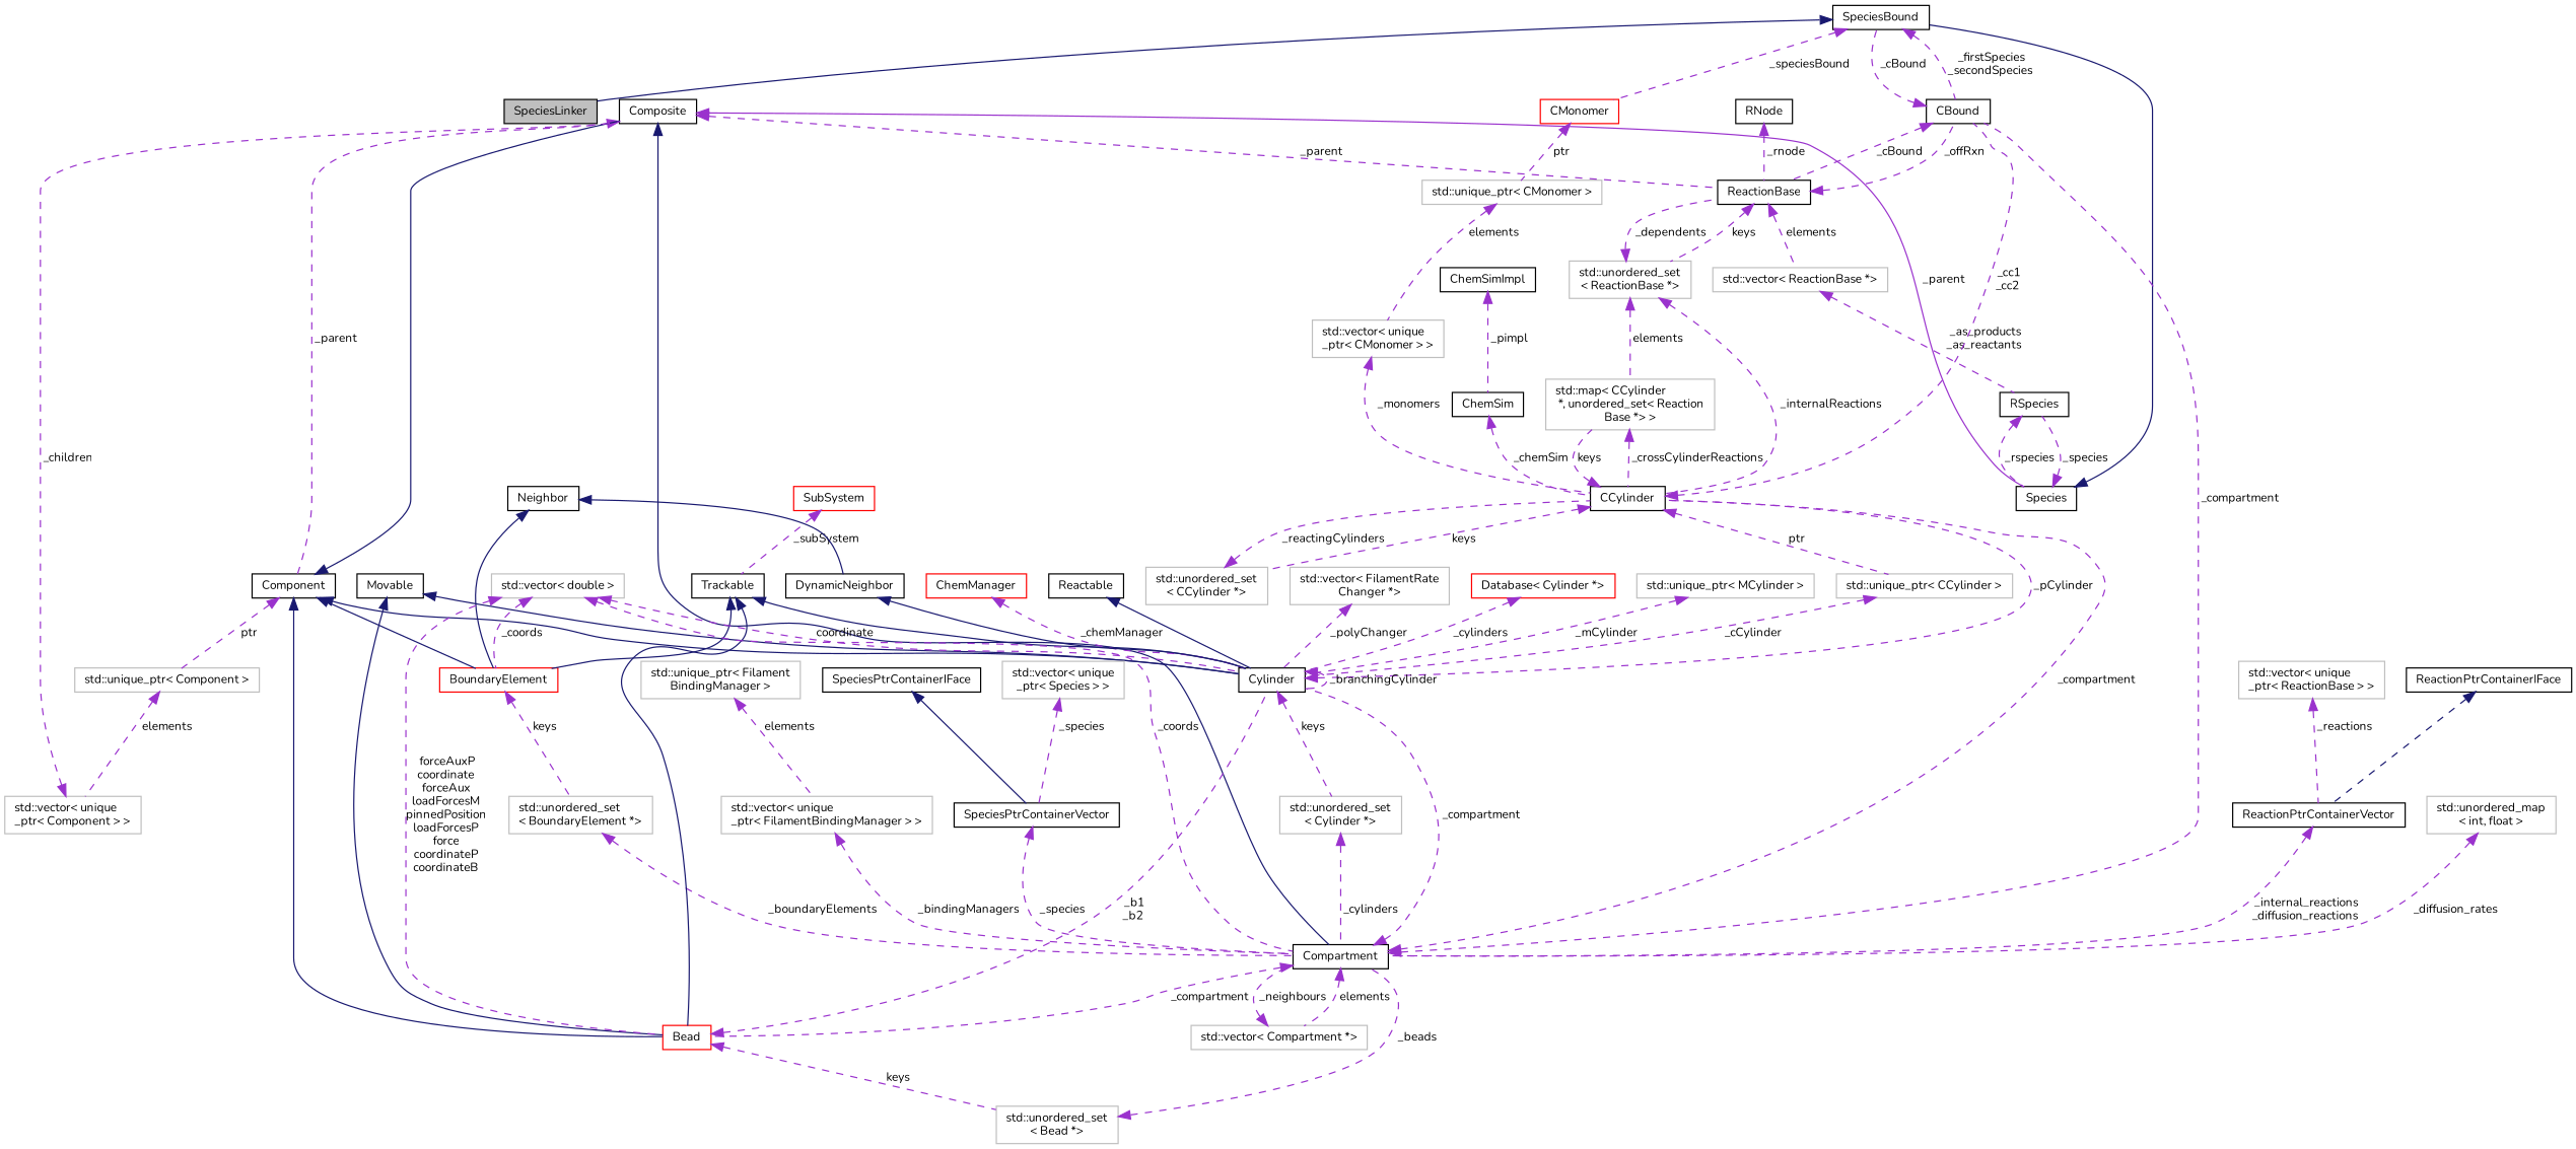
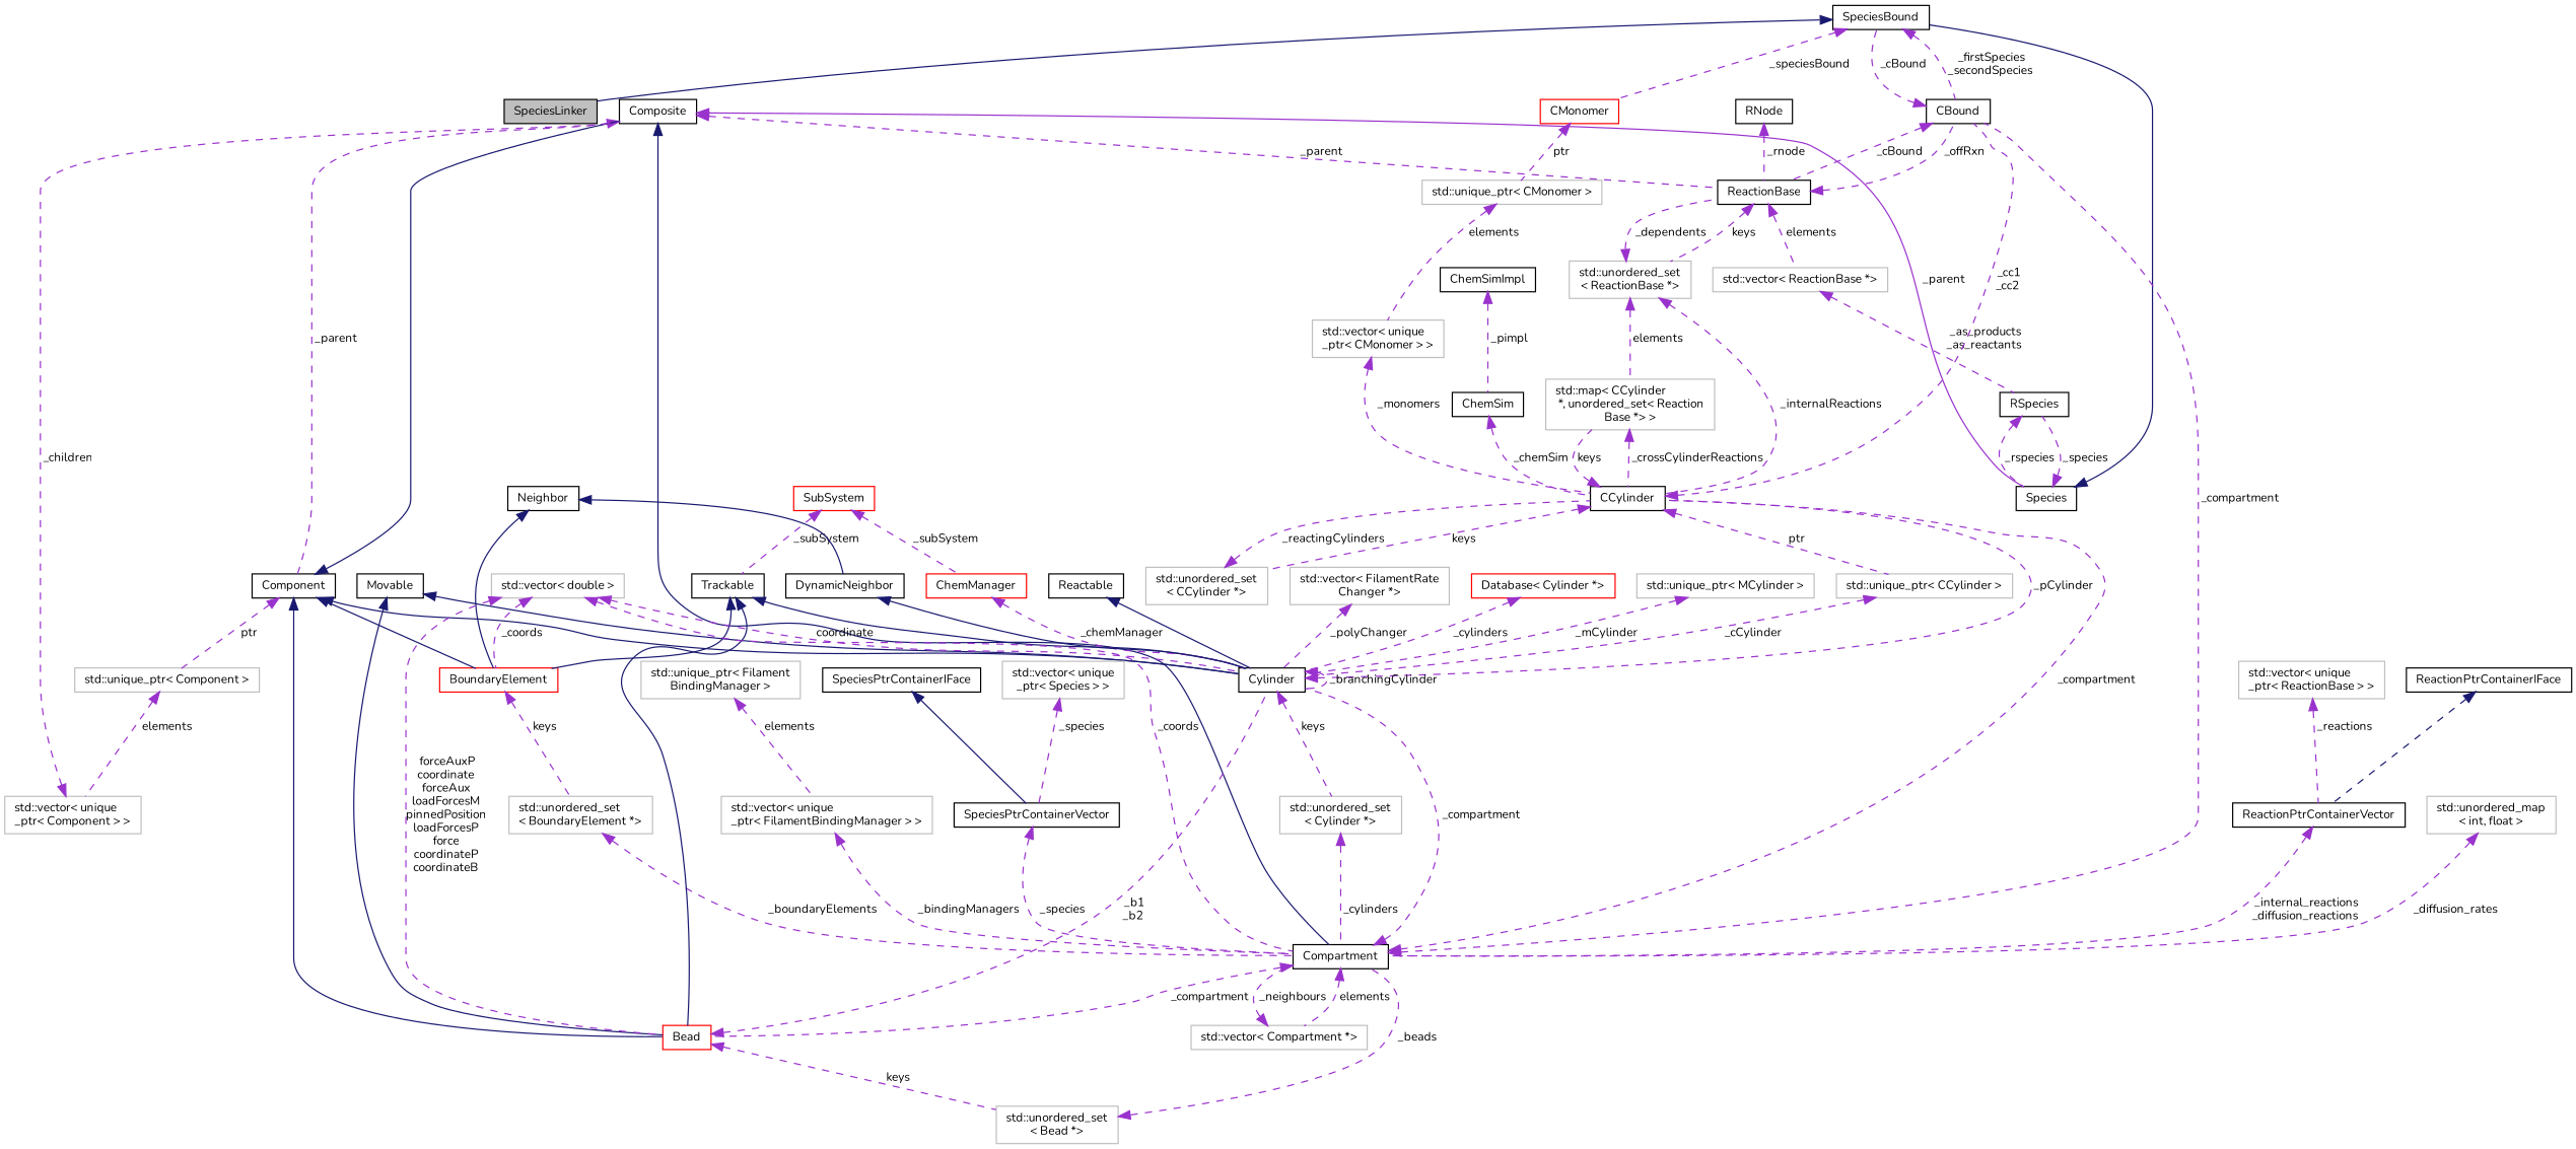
  digraph {
    fontname=Nunito
    node [color=black fillcolor=white fontname=Nunito fontsize=10 shape=record style=filled]
    edge [color=darkorchid3 dir=back fontname=Nunito fontsize=10 labelfontname=Helvetica labelfontsize=10 style=dashed]
    n1 [fillcolor=grey75 fontcolor=black height=0.2 label=SpeciesLinker width=0.4]
    n2 [height=0.2 label=SpeciesBound width=0.4]
    n3 [height=0.2 label=CBound width=0.4]
    n4 [color=red height=0.2 label=CMonomer width=0.4]
    n5 [height=0.2 label=ReactionBase width=0.4]
    n6 [color=grey75 height=0.2 label="std::unique_ptr\< CMonomer \>" width=0.4]
    n7 [height=0.2 label=Species width=0.4]
    n8 [height=0.2 label=RSpecies width=0.4]
    n9 [color=grey75 height=0.2 label="std::vector\< ReactionBase *\>" width=0.4]
    n10 [color=grey75 height=0.2 label="std::unordered_set\l\< ReactionBase *\>" width=0.4]
    n11 [height=0.2 label=CCylinder width=0.4]
    n12 [color=grey75 height=0.2 label="std::map\< CCylinder\l *, unordered_set\< Reaction\lBase *\> \>" width=0.4]
    n13 [height=0.2 label=Composite width=0.4]
    n14 [height=0.2 label=Component width=0.4]
    n15 [height=0.2 label=Compartment width=0.4]
    n16 [color=grey75 height=0.2 label="std::unique_ptr\< Component \>" width=0.4]
    n17 [height=0.2 label=Cylinder width=0.4]
    n18 [color=red height=0.2 label=Bead width=0.4]
    n19 [color=red height=0.2 label=BoundaryElement width=0.4]
    n20 [color=grey75 height=0.2 label="std::vector\< Compartment *\>" width=0.4]
    n21 [color=grey75 height=0.2 label="std::vector\< unique\l_ptr\< Component \> \>" width=0.4]
    n22 [color=grey75 height=0.2 label="std::unordered_set\l\< Cylinder *\>" width=0.4]
    n23 [color=grey75 height=0.2 label="std::unordered_set\l\< Bead *\>" width=0.4]
    n24 [color=grey75 height=0.2 label="std::unordered_set\l\< BoundaryElement *\>" width=0.4]
    n25 [color=grey75 height=0.2 label="std::unique_ptr\< CCylinder \>" width=0.4]
    n26 [color=grey75 height=0.2 label="std::unordered_set\l\< CCylinder *\>" width=0.4]
    n27 [color=grey75 height=0.2 label="std::vector\< unique\l_ptr\< CMonomer \> \>" width=0.4]
    n28 [height=0.2 label=Trackable width=0.4]
    n29 [color=red height=0.2 label=SubSystem width=0.4]
    n30 [color=red height=0.2 label=ChemManager width=0.4]
    n31 [height=0.2 label=Movable width=0.4]
    n32 [height=0.2 label=Reactable width=0.4]
    n33 [height=0.2 label=DynamicNeighbor width=0.4]
    n34 [height=0.2 label=Neighbor width=0.4]
    n35 [color=grey75 height=0.2 label="std::vector\< FilamentRate\lChanger *\>" width=0.4]
    n36 [color=grey75 height=0.2 label="std::vector\< double \>" width=0.4]
    n37 [height=0.2 label=ReactionPtrContainerVector width=0.4]
    n38 [height=0.2 label=ReactionPtrContainerIFace width=0.4]
    n39 [color=grey75 height=0.2 label="std::vector\< unique\l_ptr\< ReactionBase \> \>" width=0.4]
    n40 [color=grey75 height=0.2 label="std::unordered_map\l\< int, float \>" width=0.4]
    n41 [color=grey75 height=0.2 label="std::vector\< unique\l_ptr\< FilamentBindingManager \> \>" width=0.4]
    n42 [color=grey75 height=0.2 label="std::unique_ptr\< Filament\lBindingManager \>" width=0.4]
    n43 [height=0.2 label=SpeciesPtrContainerVector width=0.4]
    n44 [height=0.2 label=SpeciesPtrContainerIFace width=0.4]
    n45 [color=grey75 height=0.2 label="std::vector\< unique\l_ptr\< Species \> \>" width=0.4]
    n46 [color=red height=0.2 label="Database\< Cylinder *\>" width=0.4]
    n47 [color=grey75 height=0.2 label="std::unique_ptr\< MCylinder \>" width=0.4]
    n48 [height=0.2 label=ChemSim width=0.4]
    n49 [height=0.2 label=ChemSimImpl width=0.4]
    n50 [height=0.2 label=RNode width=0.4]
    n2 -> n1 [color=midnightblue style=solid]
    n2 -> n3 [label=" _firstSpecies\n_secondSpecies"]
    n2 -> n4 [label=" _speciesBound"]
    n3 -> n2 [label=" _cBound"]
    n3 -> n5 [label=" _cBound"]
    n4 -> n6 [label=" ptr"]
    n5 -> n3 [label=" _offRxn"]
    n5 -> n9 [label=" elements"]
    n5 -> n10 [label=" keys"]
    n6 -> n27 [label=" elements"]
    n7 -> n2 [color=midnightblue style=solid]
    n7 -> n8 [label=" _species"]
    n8 -> n7 [label=" _rspecies"]
    n9 -> n8 [label=" _as_products\n_as_reactants"]
    n10 -> n5 [label=" _dependents"]
    n10 -> n11 [label=" _internalReactions"]
    n10 -> n12 [label=" elements"]
    n11 -> n3 [label=" _cc1\n_cc2"]
    n11 -> n12 [label=" keys"]
    n11 -> n25 [label=" ptr"]
    n11 -> n26 [label=" keys"]
    n12 -> n11 [label=" _crossCylinderReactions"]
    n13 -> n5 [label=" _parent"]
    n13 -> n7 [label=" _parent" style=solid]
    n13 -> n14 [label=" _parent"]
    n13 -> n15 [color=midnightblue style=solid]
    n14 -> n13 [color=midnightblue style=solid]
    n14 -> n16 [label=" ptr"]
    n14 -> n17 [color=midnightblue style=solid]
    n14 -> n18 [color=midnightblue style=solid]
    n14 -> n19 [color=midnightblue style=solid]
    n15 -> n3 [label=" _compartment"]
    n15 -> n11 [label=" _compartment"]
    n15 -> n17 [label=" _compartment"]
    n15 -> n18 [label=" _compartment"]
    n15 -> n20 [label=" elements"]
    n16 -> n21 [label=" elements"]
    n17 -> n11 [label=" _pCylinder"]
    n17 -> n17 [label=" _branchingCylinder"]
    n17 -> n22 [label=" keys"]
    n18 -> n17 [label=" _b1\n_b2"]
    n18 -> n23 [label=" keys"]
    n19 -> n24 [label=" keys"]
    n20 -> n15 [label=" _neighbours"]
    n21 -> n13 [label=" _children"]
    n22 -> n15 [label=" _cylinders"]
    n23 -> n15 [label=" _beads"]
    n24 -> n15 [label=" _boundaryElements"]
    n25 -> n17 [label=" _cCylinder"]
    n26 -> n11 [label=" _reactingCylinders"]
    n27 -> n11 [label=" _monomers"]
    n28 -> n17 [color=midnightblue style=solid]
    n28 -> n18 [color=midnightblue style=solid]
    n28 -> n19 [color=midnightblue style=solid]
    n29 -> n28 [label=" _subSystem"]
+   n29 -> n30 [label=" _subSystem"]
    n30 -> n17 [label=" _chemManager"]
    n31 -> n17 [color=midnightblue style=solid]
    n31 -> n18 [color=midnightblue style=solid]
    n32 -> n17 [color=midnightblue style=solid]
    n33 -> n17 [color=midnightblue style=solid]
    n34 -> n19 [color=midnightblue style=solid]
    n34 -> n33 [color=midnightblue style=solid]
    n35 -> n17 [label=" _polyChanger"]
    n36 -> n15 [label=" _coords"]
    n36 -> n17 [label=" coordinate"]
    n36 -> n18 [label=" forceAuxP\ncoordinate\nforceAux\nloadForcesM\npinnedPosition\nloadForcesP\nforce\ncoordinateP\ncoordinateB"]
    n36 -> n19 [label=" _coords"]
    n37 -> n15 [label=" _internal_reactions\n_diffusion_reactions"]
    n38 -> n37 [color=midnightblue]
    n39 -> n37 [label=" _reactions"]
    n40 -> n15 [label=" _diffusion_rates"]
    n41 -> n15 [label=" _bindingManagers"]
    n42 -> n41 [label=" elements"]
    n43 -> n15 [label=" _species"]
    n44 -> n43 [color=midnightblue style=solid]
    n45 -> n43 [label=" _species"]
    n46 -> n17 [label=" _cylinders"]
    n47 -> n17 [label=" _mCylinder"]
    n48 -> n11 [label=" _chemSim"]
    n49 -> n48 [label=" _pimpl"]
    n50 -> n5 [label=" _rnode"]
  }
